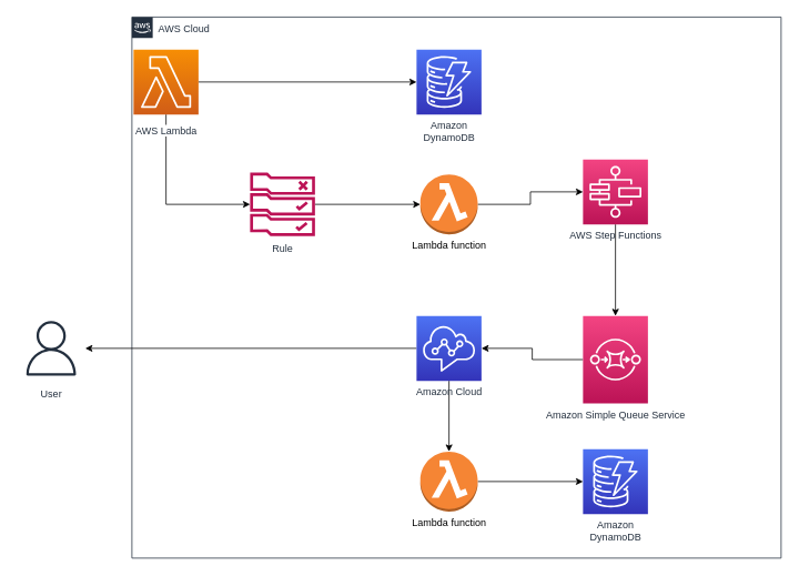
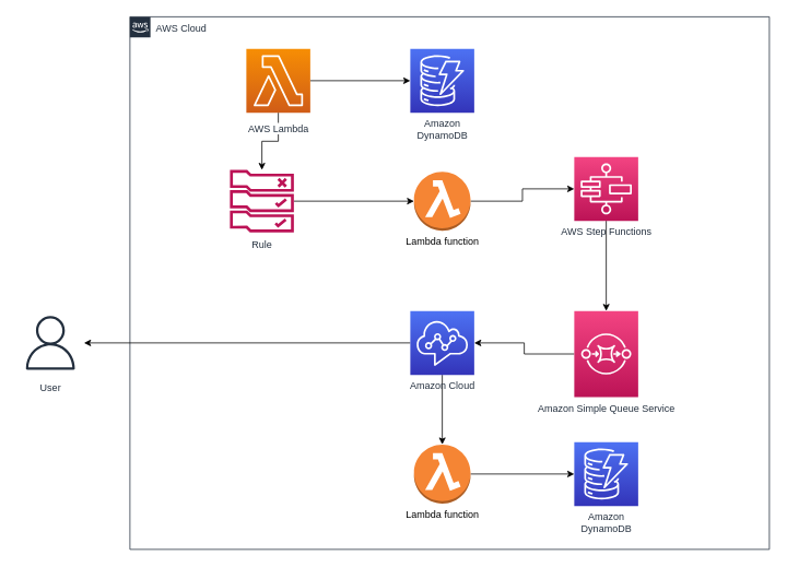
  <mxCell id="0" />
  <mxCell id="1" parent="0" />
  <mxCell id="2" value="AWS Cloud" style="points=[[0,0],[0.25,0],[0.5,0],[0.75,0],[1,0],[1,0.25],[1,0.5],[1,0.75],[1,1],[0.75,1],[0.5,1],[0.25,1],[0,1],[0,0.75],[0,0.5],[0,0.25]];outlineConnect=0;gradientColor=none;html=1;whiteSpace=wrap;fontSize=12;fontStyle=0;shape=mxgraph.aws4.group;grIcon=mxgraph.aws4.group_aws_cloud_alt;strokeColor=#232F3E;fillColor=none;verticalAlign=top;align=left;spacingLeft=30;fontColor=#232F3E;dashed=0;labelBackgroundColor=#ffffff;" vertex="1" parent="1"><mxGeometry x="158" y="20" width="780" height="650" as="geometry" /></mxCell>
  <mxCell id="3" style="edgeStyle=orthogonalEdgeStyle;rounded=0;orthogonalLoop=1;jettySize=auto;html=1;startArrow=none;startFill=0;" edge="1" parent="1" source="5" target="10"><mxGeometry relative="1" as="geometry" /></mxCell>
  <mxCell id="4" style="edgeStyle=orthogonalEdgeStyle;rounded=0;orthogonalLoop=1;jettySize=auto;html=1;" edge="1" parent="1" source="5" target="21"><mxGeometry relative="1" as="geometry" /></mxCell>
  <mxCell id="5" value="&lt;div&gt;Amazon Cloud&lt;/div&gt;" style="outlineConnect=0;fontColor=#232F3E;gradientColor=#4D72F3;gradientDirection=north;fillColor=#3334B9;strokeColor=#ffffff;dashed=0;verticalLabelPosition=bottom;verticalAlign=top;align=center;html=1;fontSize=12;fontStyle=0;aspect=fixed;shape=mxgraph.aws4.resourceIcon;resIcon=mxgraph.aws4.connect;" vertex="1" parent="1"><mxGeometry x="500" y="379" width="78" height="78" as="geometry" /></mxCell>
  <mxCell id="6" value="Amazon&lt;br&gt;DynamoDB" style="outlineConnect=0;fontColor=#232F3E;gradientColor=#4D72F3;gradientDirection=north;fillColor=#3334B9;strokeColor=#ffffff;dashed=0;verticalLabelPosition=bottom;verticalAlign=top;align=center;html=1;fontSize=12;fontStyle=0;aspect=fixed;shape=mxgraph.aws4.resourceIcon;resIcon=mxgraph.aws4.dynamodb;labelBackgroundColor=#ffffff;" vertex="1" parent="1"><mxGeometry x="500" y="59" width="78" height="78" as="geometry" /></mxCell>
  <mxCell id="7" style="edgeStyle=orthogonalEdgeStyle;rounded=0;orthogonalLoop=1;jettySize=auto;html=1;" edge="1" parent="1" source="9" target="12"><mxGeometry relative="1" as="geometry" /></mxCell>
  <mxCell id="8" style="edgeStyle=orthogonalEdgeStyle;rounded=0;orthogonalLoop=1;jettySize=auto;html=1;startArrow=classic;startFill=1;endArrow=none;" edge="1" parent="1" source="9" target="15"><mxGeometry relative="1" as="geometry" /></mxCell>
- <mxCell id="9" value="&lt;div&gt;Rule&lt;/div&gt;" style="outlineConnect=0;fontColor=#232F3E;gradientColor=none;fillColor=#BC1356;strokeColor=none;dashed=0;verticalLabelPosition=bottom;verticalAlign=top;align=center;html=1;fontSize=12;fontStyle=0;aspect=fixed;pointerEvents=1;shape=mxgraph.aws4.rule_2;fontFamily=Helvetica;" vertex="1" parent="1"><mxGeometry x="300" y="206" width="78" height="78" as="geometry" /></mxCell>
+ <mxCell id="9" value="&lt;div&gt;Rule&lt;/div&gt;" style="outlineConnect=0;fontColor=#232F3E;gradientColor=none;fillColor=#BC1356;strokeColor=none;dashed=0;verticalLabelPosition=bottom;verticalAlign=top;align=center;html=1;fontSize=12;fontStyle=0;aspect=fixed;pointerEvents=1;shape=mxgraph.aws4.rule_2;fontFamily=Helvetica;" vertex="1" parent="1"><mxGeometry x="280" y="206" width="78" height="78" as="geometry" /></mxCell>
  <mxCell id="10" value="User" style="outlineConnect=0;fontColor=#232F3E;gradientColor=none;strokeColor=#232F3E;fillColor=none;dashed=0;verticalLabelPosition=bottom;verticalAlign=top;align=center;html=1;fontSize=12;fontStyle=0;aspect=fixed;shape=mxgraph.aws4.resourceIcon;resIcon=mxgraph.aws4.user;" vertex="1" parent="1"><mxGeometry x="20" y="377" width="82" height="82" as="geometry" /></mxCell>
  <mxCell id="11" style="edgeStyle=orthogonalEdgeStyle;rounded=0;orthogonalLoop=1;jettySize=auto;html=1;startArrow=none;startFill=0;" edge="1" parent="1" source="12" target="17"><mxGeometry relative="1" as="geometry" /></mxCell>
  <mxCell id="12" value="&lt;div&gt;Lambda function&lt;/div&gt;" style="outlineConnect=0;dashed=0;verticalLabelPosition=bottom;verticalAlign=top;align=center;html=1;shape=mxgraph.aws3.lambda_function;fillColor=#F58534;gradientColor=none;" vertex="1" parent="1"><mxGeometry x="504.5" y="209" width="69" height="72" as="geometry" /></mxCell>
  <mxCell id="13" value="Amazon&lt;br&gt;DynamoDB" style="outlineConnect=0;fontColor=#232F3E;gradientColor=#4D72F3;gradientDirection=north;fillColor=#3334B9;strokeColor=#ffffff;dashed=0;verticalLabelPosition=bottom;verticalAlign=top;align=center;html=1;fontSize=12;fontStyle=0;aspect=fixed;shape=mxgraph.aws4.resourceIcon;resIcon=mxgraph.aws4.dynamodb;labelBackgroundColor=#ffffff;" vertex="1" parent="1"><mxGeometry x="700" y="539" width="78" height="78" as="geometry" /></mxCell>
  <mxCell id="14" style="edgeStyle=orthogonalEdgeStyle;rounded=0;orthogonalLoop=1;jettySize=auto;html=1;startArrow=none;startFill=0;" edge="1" parent="1" source="15" target="6"><mxGeometry relative="1" as="geometry" /></mxCell>
- <mxCell id="15" value="AWS Lambda" style="outlineConnect=0;fontColor=#232F3E;gradientColor=#F78E04;gradientDirection=north;fillColor=#D05C17;strokeColor=#ffffff;dashed=0;verticalLabelPosition=bottom;verticalAlign=top;align=center;html=1;fontSize=12;fontStyle=0;aspect=fixed;shape=mxgraph.aws4.resourceIcon;resIcon=mxgraph.aws4.lambda;labelBackgroundColor=#ffffff;spacingTop=6;" vertex="1" parent="1"><mxGeometry x="160" y="59" width="78" height="78" as="geometry" /></mxCell>
+ <mxCell id="15" value="AWS Lambda" style="outlineConnect=0;fontColor=#232F3E;gradientColor=#F78E04;gradientDirection=north;fillColor=#D05C17;strokeColor=#ffffff;dashed=0;verticalLabelPosition=bottom;verticalAlign=top;align=center;html=1;fontSize=12;fontStyle=0;aspect=fixed;shape=mxgraph.aws4.resourceIcon;resIcon=mxgraph.aws4.lambda;labelBackgroundColor=#ffffff;spacingTop=6;" vertex="1" parent="1"><mxGeometry x="300" y="59" width="78" height="78" as="geometry" /></mxCell>
  <mxCell id="16" style="edgeStyle=orthogonalEdgeStyle;rounded=0;orthogonalLoop=1;jettySize=auto;html=1;startArrow=none;startFill=0;" edge="1" parent="1" source="17" target="19"><mxGeometry relative="1" as="geometry" /></mxCell>
  <mxCell id="17" value="&lt;div&gt;AWS Step Functions&lt;/div&gt;&lt;div&gt;&lt;br&gt;&lt;/div&gt;" style="outlineConnect=0;fontColor=#232F3E;gradientColor=#F34482;gradientDirection=north;fillColor=#BC1356;strokeColor=#ffffff;dashed=0;verticalLabelPosition=bottom;verticalAlign=top;align=center;html=1;fontSize=12;fontStyle=0;aspect=fixed;shape=mxgraph.aws4.resourceIcon;resIcon=mxgraph.aws4.step_functions;" vertex="1" parent="1"><mxGeometry x="700" y="191" width="78" height="78" as="geometry" /></mxCell>
  <mxCell id="18" style="edgeStyle=orthogonalEdgeStyle;rounded=0;orthogonalLoop=1;jettySize=auto;html=1;startArrow=none;startFill=0;" edge="1" parent="1" source="19" target="5"><mxGeometry relative="1" as="geometry" /></mxCell>
  <mxCell id="19" value="Amazon Simple Queue Service" style="outlineConnect=0;fontColor=#232F3E;gradientColor=#F34482;gradientDirection=north;fillColor=#BC1356;strokeColor=#ffffff;dashed=0;verticalLabelPosition=bottom;verticalAlign=top;align=center;html=1;fontSize=12;fontStyle=0;aspect=fixed;shape=mxgraph.aws4.resourceIcon;resIcon=mxgraph.aws4.sqs;" vertex="1" parent="1"><mxGeometry x="700" y="379" width="78" height="105" as="geometry" /></mxCell>
  <mxCell id="20" style="edgeStyle=orthogonalEdgeStyle;rounded=0;orthogonalLoop=1;jettySize=auto;html=1;exitX=1;exitY=0.5;exitDx=0;exitDy=0;exitPerimeter=0;" edge="1" parent="1" source="21" target="13"><mxGeometry relative="1" as="geometry" /></mxCell>
  <mxCell id="21" value="&lt;div&gt;Lambda function&lt;/div&gt;" style="outlineConnect=0;dashed=0;verticalLabelPosition=bottom;verticalAlign=top;align=center;html=1;shape=mxgraph.aws3.lambda_function;fillColor=#F58534;gradientColor=none;" vertex="1" parent="1"><mxGeometry x="504.5" y="542" width="69" height="72" as="geometry" /></mxCell>
